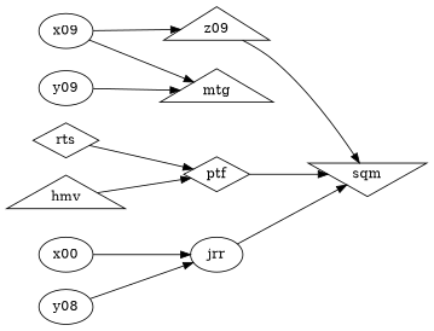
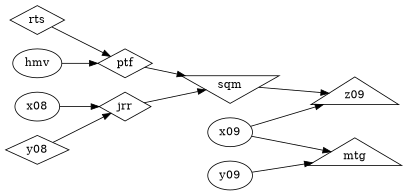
  digraph {
    rankdir=LR
    splines=true
-   jrr [shape=ellipse]
+   jrr [shape=diamond]
    sqm [shape=invtriangle]
    z09 [shape=triangle]
-   x08 [label=x00]
-   y08
+   x08
+   y08 [shape=diamond]
    mtg [shape=triangle]
    y09
    x09
    ptf [shape=diamond]
    rts [shape=diamond]
-   hmv [shape=triangle]
+   hmv
    jrr -> sqm
-   z09 -> sqm
+   sqm -> z09
    x08 -> jrr
    y08 -> jrr
    y09 -> mtg
    x09 -> z09
    x09 -> mtg
    ptf -> sqm
    rts -> ptf
    hmv -> ptf
  }
